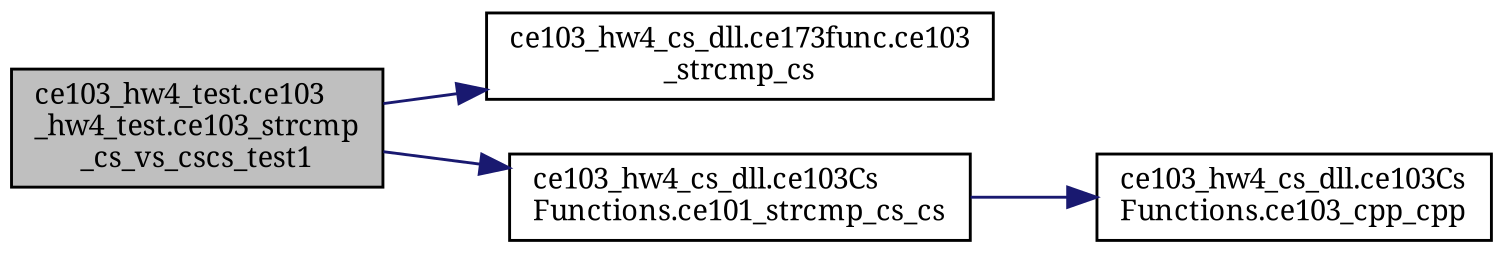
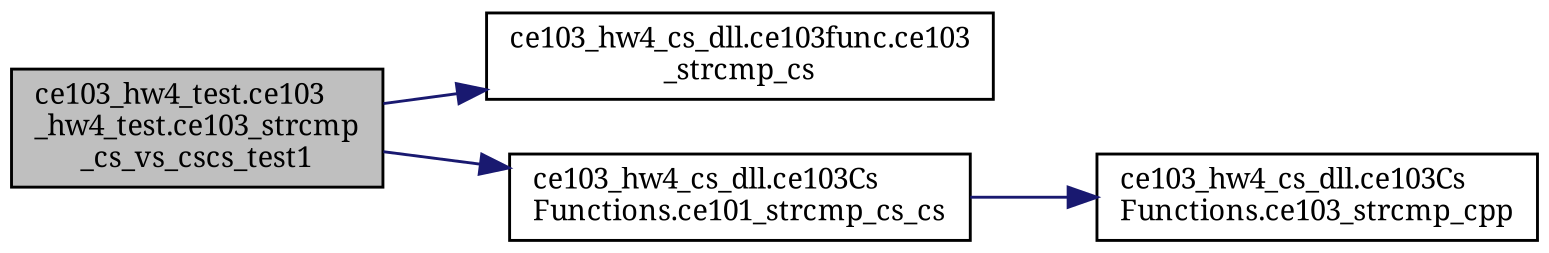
  digraph {
    fontname="Noto Serif"
    rankdir=LR
    node [color=black fillcolor=white fontname="Noto Serif" fontsize=10 shape=record style=filled]
    edge [color=midnightblue fontname="Noto Serif" fontsize=10 labelfontname=Helvetica labelfontsize=10 style=solid]
    n1 [fillcolor=grey75 fontcolor=black height=0.2 label="ce103_hw4_test.ce103\l_hw4_test.ce103_strcmp\l_cs_vs_cscs_test1" width=0.4]
-   n2 [height=0.2 label="ce103_hw4_cs_dll.ce173func.ce103\l_strcmp_cs" width=0.4]
+   n2 [height=0.2 label="ce103_hw4_cs_dll.ce103func.ce103\l_strcmp_cs" width=0.4]
    n3 [height=0.2 label="ce103_hw4_cs_dll.ce103Cs\lFunctions.ce101_strcmp_cs_cs" width=0.4]
-   n4 [height=0.2 label="ce103_hw4_cs_dll.ce103Cs\lFunctions.ce103_cpp_cpp" width=0.4]
+   n4 [height=0.2 label="ce103_hw4_cs_dll.ce103Cs\lFunctions.ce103_strcmp_cpp" width=0.4]
    n1 -> n2
    n1 -> n3
    n3 -> n4
  }
